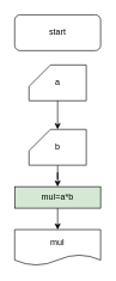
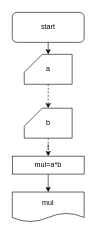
  <mxCell id="0" />
  <mxCell id="1" parent="0" />
  <mxCell id="2" value="start" style="rounded=1;whiteSpace=wrap;html=1;" parent="1" vertex="1"><mxGeometry x="20" y="20" width="120" height="50" as="geometry" /></mxCell>
  <mxCell id="3" style="edgeStyle=orthogonalEdgeStyle;rounded=0;orthogonalLoop=1;jettySize=auto;html=1;exitX=0.5;exitY=1;exitDx=0;exitDy=0;" parent="1" source="4" edge="1"><mxGeometry relative="1" as="geometry"><mxPoint x="80" y="320" as="targetPoint" /><mxPoint x="80" y="240" as="sourcePoint" /></mxGeometry></mxCell>
- <mxCell id="4" value="mul=a*b" style="rounded=0;whiteSpace=wrap;html=1;fillColor=#d5e8d4;" parent="1" vertex="1"><mxGeometry x="20" y="260" width="120" height="30" as="geometry" /></mxCell>
+ <mxCell id="4" value="mul=a*b" style="rounded=0;whiteSpace=wrap;html=1;" parent="1" vertex="1"><mxGeometry x="20" y="260" width="120" height="30" as="geometry" /></mxCell>
  <mxCell id="5" value="mul" style="shape=document;whiteSpace=wrap;html=1;boundedLbl=1;" parent="1" vertex="1"><mxGeometry x="20" y="320" width="120" height="50" as="geometry" /></mxCell>
  <mxCell id="6" value="a" style="shape=card;whiteSpace=wrap;html=1;" vertex="1" parent="1"><mxGeometry x="40" y="90" width="80" height="50" as="geometry" /></mxCell>
- <mxCell id="8" value="" style="edgeStyle=orthogonalEdgeStyle;rounded=0;orthogonalLoop=1;jettySize=auto;html=1;entryX=0.5;entryY=0;entryDx=0;entryDy=0;" edge="1" parent="1" source="6" target="10"><mxGeometry relative="1" as="geometry"><mxPoint x="80" y="190" as="sourcePoint" /><mxPoint x="80" y="220" as="targetPoint" /></mxGeometry></mxCell>
- <mxCell id="9" style="edgeStyle=orthogonalEdgeStyle;rounded=0;orthogonalLoop=1;jettySize=auto;html=1;entryX=0.5;entryY=0;entryDx=0;entryDy=0;" edge="1" parent="1" source="10" target="4"><mxGeometry relative="1" as="geometry" /></mxCell>
+ <mxCell id="7" style="edgeStyle=orthogonalEdgeStyle;rounded=0;orthogonalLoop=1;jettySize=auto;html=1;entryX=0.5;entryY=0;entryDx=0;entryDy=0;entryPerimeter=0;" edge="1" parent="1" source="2" target="6"><mxGeometry relative="1" as="geometry"><Array as="points"><mxPoint x="80" y="90" /><mxPoint x="80" y="90" /></Array></mxGeometry></mxCell>
+ <mxCell id="8" value="" style="edgeStyle=orthogonalEdgeStyle;rounded=0;orthogonalLoop=1;jettySize=auto;html=1;entryX=0.5;entryY=0;entryDx=0;entryDy=0;dashed=1;" edge="1" parent="1" source="6" target="10"><mxGeometry relative="1" as="geometry"><mxPoint x="80" y="190" as="sourcePoint" /><mxPoint x="80" y="220" as="targetPoint" /></mxGeometry></mxCell>
+ <mxCell id="9" style="edgeStyle=orthogonalEdgeStyle;rounded=0;orthogonalLoop=1;jettySize=auto;html=1;entryX=0.5;entryY=0;entryDx=0;entryDy=0;dashed=1;" edge="1" parent="1" source="10" target="4"><mxGeometry relative="1" as="geometry" /></mxCell>
  <mxCell id="10" value="b" style="shape=card;whiteSpace=wrap;html=1;" vertex="1" parent="1"><mxGeometry x="40" y="180" width="80" height="50" as="geometry" /></mxCell>
